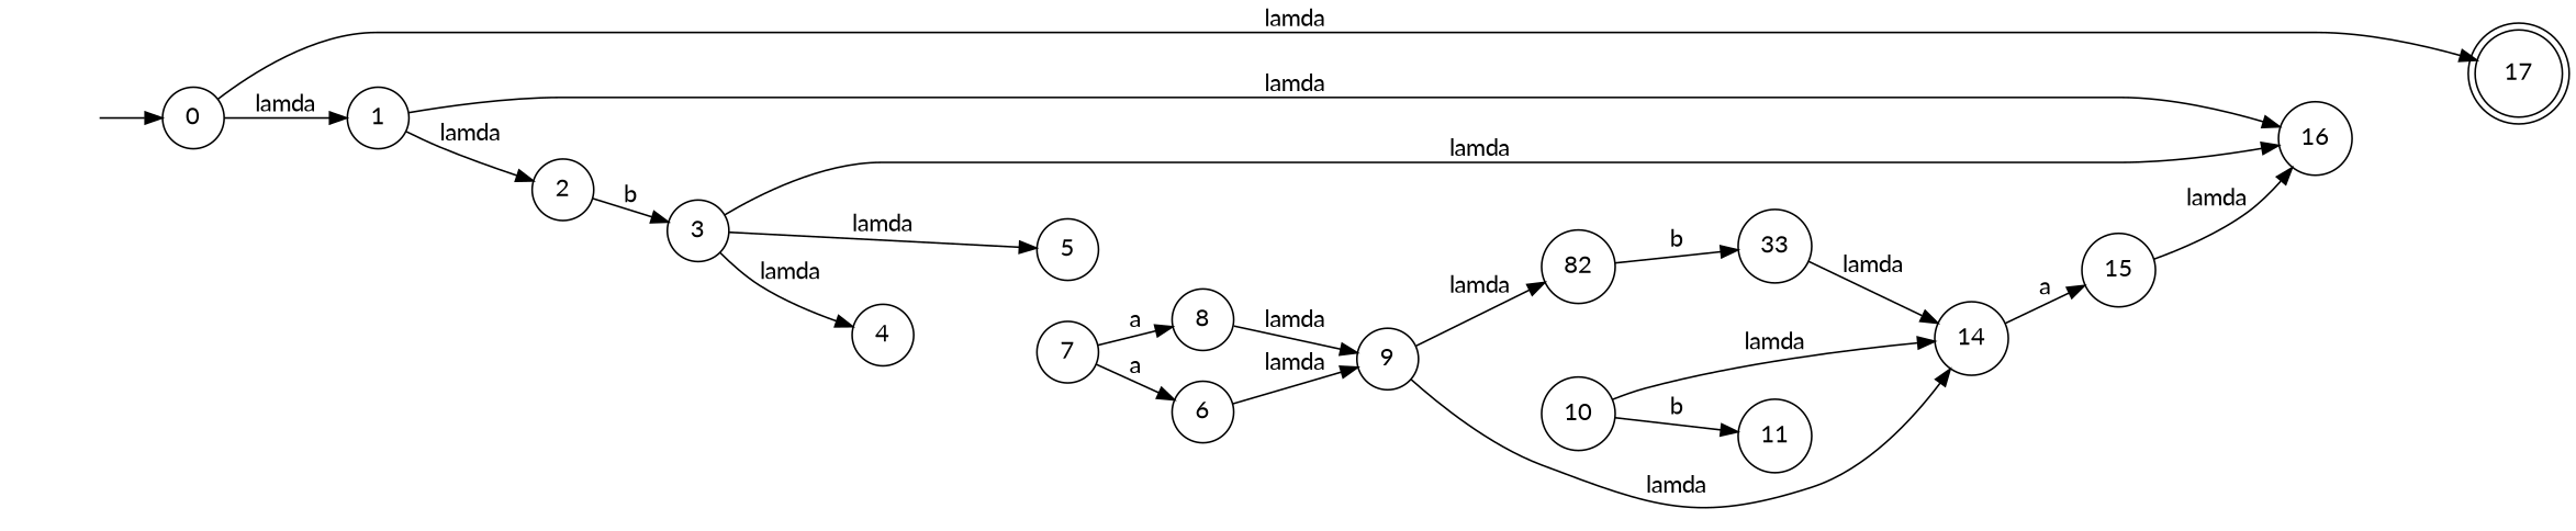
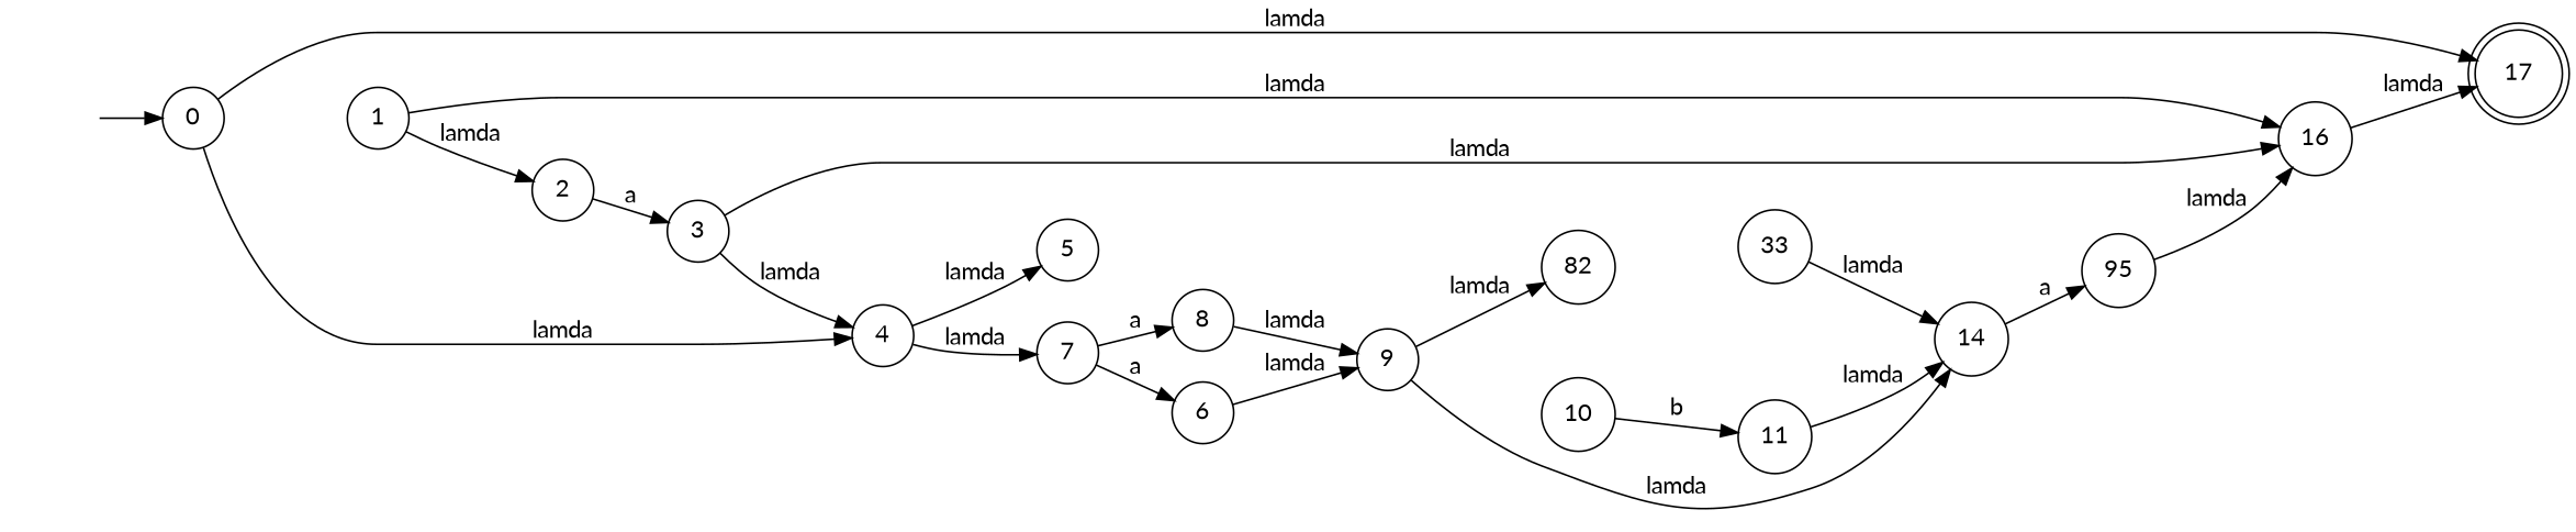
  digraph {
    fontname=Lato
    rankdir=LR
    node [fontname=Lato shape=circle]
    edge [fontname=Lato]
    17 [shape=doublecircle]
    "" [shape=none]
    0
    1
    2
    16
    3
    4
    5
    7
    6
    8
    9
    n14 [label=82]
    14
    10
    11
    n18 [label=33]
-   15
+   15 [label=95]
    "" -> 0
    0 -> 17 [label=lamda]
-   0 -> 1 [label=lamda]
+   0 -> 4 [label=lamda]
    1 -> 2 [label=lamda]
    1 -> 16 [label=lamda]
-   2 -> 3 [label=b]
+   2 -> 3 [label=a]
+   16 -> 17 [label=lamda]
    3 -> 16 [label=lamda]
    3 -> 4 [label=lamda]
-   3 -> 5 [label=lamda]
+   4 -> 5 [label=lamda]
+   4 -> 7 [label=lamda]
    7 -> 6 [label=a]
    7 -> 8 [label=a]
    6 -> 9 [label=lamda]
    8 -> 9 [label=lamda]
    9 -> n14 [label=lamda]
    9 -> 14 [label=lamda]
-   n14 -> n18 [label=b]
    14 -> 15 [label=a]
    10 -> 11 [label=b]
-   10 -> 14 [label=lamda]
+   11 -> 14 [label=lamda]
    n18 -> 14 [label=lamda]
    15 -> 16 [label=lamda]
  }
